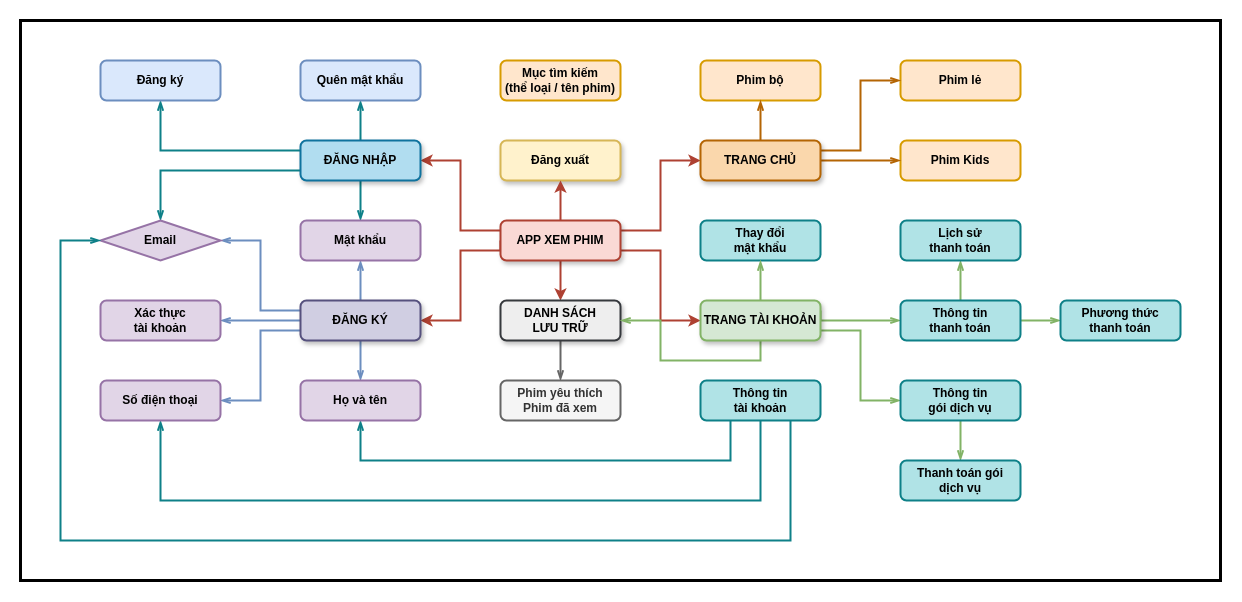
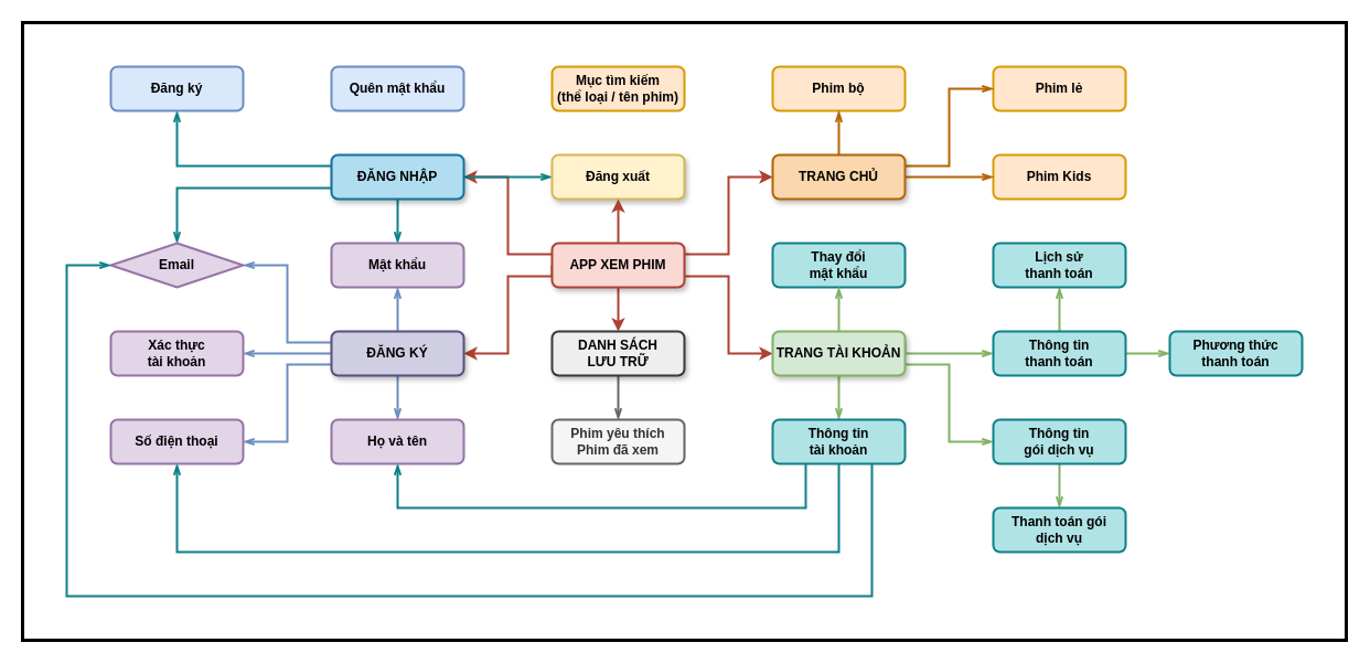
  <mxCell id="0" />
  <mxCell id="1" parent="0" />
  <mxCell id="2" value="" style="rounded=0;whiteSpace=wrap;html=1;strokeWidth=3;fontFamily=Helvetica;fontStyle=1" parent="1" vertex="1"><mxGeometry x="20" y="20" width="1200" height="560" as="geometry" /></mxCell>
  <mxCell id="3" style="edgeStyle=orthogonalEdgeStyle;rounded=0;orthogonalLoop=1;jettySize=auto;html=1;entryX=1;entryY=0.5;entryDx=0;entryDy=0;spacing=2;strokeWidth=2;fillColor=#fad9d5;strokeColor=#ae4132;fontFamily=Helvetica;fontStyle=1" parent="1" source="8" target="13" edge="1"><mxGeometry relative="1" as="geometry"><Array as="points"><mxPoint x="460" y="230" /><mxPoint x="460" y="160" /></Array></mxGeometry></mxCell>
  <mxCell id="4" style="edgeStyle=orthogonalEdgeStyle;rounded=0;orthogonalLoop=1;jettySize=auto;html=1;exitX=0;exitY=0.5;exitDx=0;exitDy=0;entryX=1;entryY=0.5;entryDx=0;entryDy=0;fillColor=#fad9d5;strokeColor=#ae4132;strokeWidth=2;fontFamily=Helvetica;fontStyle=1" parent="1" source="8" target="19" edge="1"><mxGeometry relative="1" as="geometry"><Array as="points"><mxPoint x="500" y="250" /><mxPoint x="460" y="250" /><mxPoint x="460" y="320" /></Array></mxGeometry></mxCell>
  <mxCell id="5" style="edgeStyle=orthogonalEdgeStyle;rounded=0;orthogonalLoop=1;jettySize=auto;html=1;entryX=0.5;entryY=0;entryDx=0;entryDy=0;fillColor=#fad9d5;strokeColor=#ae4132;strokeWidth=2;fontFamily=Helvetica;fontStyle=1" parent="1" source="8" target="25" edge="1"><mxGeometry relative="1" as="geometry"><Array as="points" /></mxGeometry></mxCell>
  <mxCell id="6" style="edgeStyle=orthogonalEdgeStyle;rounded=0;orthogonalLoop=1;jettySize=auto;html=1;exitX=1;exitY=0.25;exitDx=0;exitDy=0;entryX=0;entryY=0.5;entryDx=0;entryDy=0;strokeWidth=2;fillColor=#fad9d5;strokeColor=#ae4132;fontFamily=Helvetica;fontStyle=1" parent="1" source="8" target="29" edge="1"><mxGeometry relative="1" as="geometry"><Array as="points"><mxPoint x="660" y="230" /><mxPoint x="660" y="160" /></Array></mxGeometry></mxCell>
  <mxCell id="7" style="edgeStyle=orthogonalEdgeStyle;rounded=0;orthogonalLoop=1;jettySize=auto;html=1;exitX=1;exitY=0.75;exitDx=0;exitDy=0;entryX=0;entryY=0.5;entryDx=0;entryDy=0;strokeWidth=2;fillColor=#fad9d5;strokeColor=#ae4132;fontFamily=Helvetica;fontStyle=1" parent="1" source="8" target="33" edge="1"><mxGeometry relative="1" as="geometry"><Array as="points"><mxPoint x="660" y="250" /><mxPoint x="660" y="320" /></Array></mxGeometry></mxCell>
  <mxCell id="8" value="APP XEM PHIM" style="rounded=1;whiteSpace=wrap;html=1;fontStyle=1;fontFamily=Helvetica;labelBackgroundColor=none;labelBorderColor=none;strokeWidth=2;fillColor=#fad9d5;strokeColor=#ae4132;shadow=1;" parent="1" vertex="1"><mxGeometry x="500" y="220" width="120" height="40" as="geometry" /></mxCell>
- <mxCell id="9" style="edgeStyle=orthogonalEdgeStyle;rounded=0;orthogonalLoop=1;jettySize=auto;html=1;entryX=0.5;entryY=1;entryDx=0;entryDy=0;strokeWidth=2;fillColor=#b0e3e6;strokeColor=#0e8088;endArrow=openThin;endFill=0;fontFamily=Helvetica;fontStyle=1" parent="1" source="13" target="42" edge="1"><mxGeometry relative="1" as="geometry" /></mxCell>
+ <mxCell id="9" style="edgeStyle=orthogonalEdgeStyle;rounded=0;orthogonalLoop=1;jettySize=auto;html=1;strokeWidth=2;fillColor=#b0e3e6;strokeColor=#0e8088;endArrow=openThin;endFill=0;fontFamily=Helvetica;fontStyle=1;" parent="1" source="13" target="54" edge="1"><mxGeometry relative="1" as="geometry" /></mxCell>
  <mxCell id="10" style="edgeStyle=orthogonalEdgeStyle;rounded=0;orthogonalLoop=1;jettySize=auto;html=1;entryX=0.5;entryY=1;entryDx=0;entryDy=0;strokeWidth=2;fillColor=#b0e3e6;strokeColor=#0e8088;endArrow=openThin;endFill=0;fontFamily=Helvetica;fontStyle=1" parent="1" source="13" target="43" edge="1"><mxGeometry relative="1" as="geometry"><Array as="points"><mxPoint x="160" y="150" /></Array></mxGeometry></mxCell>
  <mxCell id="11" style="edgeStyle=orthogonalEdgeStyle;rounded=0;orthogonalLoop=1;jettySize=auto;html=1;exitX=0;exitY=0.75;exitDx=0;exitDy=0;entryX=0.5;entryY=0;entryDx=0;entryDy=0;strokeWidth=2;fillColor=#b0e3e6;strokeColor=#0e8088;endArrow=openThin;endFill=0;fontFamily=Helvetica;fontStyle=1" parent="1" source="13" target="44" edge="1"><mxGeometry relative="1" as="geometry"><mxPoint x="220" y="160" as="targetPoint" /><Array as="points"><mxPoint x="160" y="170" /></Array></mxGeometry></mxCell>
  <mxCell id="12" style="edgeStyle=orthogonalEdgeStyle;rounded=0;orthogonalLoop=1;jettySize=auto;html=1;exitX=0.5;exitY=1;exitDx=0;exitDy=0;strokeWidth=2;fillColor=#b0e3e6;strokeColor=#0e8088;endArrow=openThin;endFill=0;fontFamily=Helvetica;fontStyle=1" parent="1" source="13" target="45" edge="1"><mxGeometry relative="1" as="geometry"><mxPoint x="420" y="160" as="targetPoint" /><Array as="points"><mxPoint x="360" y="170" /><mxPoint x="360" y="170" /></Array></mxGeometry></mxCell>
  <mxCell id="13" value="ĐĂNG NHẬP" style="rounded=1;whiteSpace=wrap;html=1;fontStyle=1;fontFamily=Helvetica;labelBackgroundColor=none;labelBorderColor=none;strokeWidth=2;fillColor=#b1ddf0;strokeColor=#10739e;shadow=1;" parent="1" vertex="1"><mxGeometry x="300" y="140" width="120" height="40" as="geometry" /></mxCell>
  <mxCell id="14" style="edgeStyle=orthogonalEdgeStyle;rounded=0;orthogonalLoop=1;jettySize=auto;html=1;entryX=1;entryY=0.5;entryDx=0;entryDy=0;strokeWidth=2;fillColor=#dae8fc;strokeColor=#6c8ebf;endArrow=openThin;endFill=0;fontFamily=Helvetica;fontStyle=1" parent="1" source="19" target="47" edge="1"><mxGeometry relative="1" as="geometry"><Array as="points"><mxPoint x="260" y="330" /><mxPoint x="260" y="400" /></Array></mxGeometry></mxCell>
  <mxCell id="15" style="edgeStyle=orthogonalEdgeStyle;rounded=0;orthogonalLoop=1;jettySize=auto;html=1;entryX=0.5;entryY=0;entryDx=0;entryDy=0;strokeWidth=2;fillColor=#dae8fc;strokeColor=#6c8ebf;endArrow=openThin;endFill=0;fontFamily=Helvetica;fontStyle=1" parent="1" source="19" target="48" edge="1"><mxGeometry relative="1" as="geometry" /></mxCell>
  <mxCell id="16" style="edgeStyle=orthogonalEdgeStyle;rounded=0;orthogonalLoop=1;jettySize=auto;html=1;entryX=1;entryY=0.5;entryDx=0;entryDy=0;strokeWidth=2;fillColor=#dae8fc;strokeColor=#6c8ebf;endArrow=openThin;endFill=0;fontFamily=Helvetica;fontStyle=1" parent="1" source="19" target="46" edge="1"><mxGeometry relative="1" as="geometry" /></mxCell>
  <mxCell id="17" style="edgeStyle=orthogonalEdgeStyle;rounded=0;orthogonalLoop=1;jettySize=auto;html=1;exitX=0;exitY=0.25;exitDx=0;exitDy=0;entryX=1;entryY=0.5;entryDx=0;entryDy=0;strokeWidth=2;fillColor=#dae8fc;strokeColor=#6c8ebf;endArrow=openThin;endFill=0;fontFamily=Helvetica;fontStyle=1" parent="1" source="19" target="44" edge="1"><mxGeometry relative="1" as="geometry" /></mxCell>
  <mxCell id="18" style="edgeStyle=orthogonalEdgeStyle;rounded=0;orthogonalLoop=1;jettySize=auto;html=1;exitX=0.5;exitY=0;exitDx=0;exitDy=0;entryX=0.5;entryY=1;entryDx=0;entryDy=0;strokeWidth=2;fillColor=#dae8fc;strokeColor=#6c8ebf;endArrow=openThin;endFill=0;fontFamily=Helvetica;fontStyle=1" parent="1" source="19" target="45" edge="1"><mxGeometry relative="1" as="geometry" /></mxCell>
  <mxCell id="19" value="ĐĂNG KÝ" style="rounded=1;whiteSpace=wrap;html=1;fontStyle=1;fontFamily=Helvetica;labelBackgroundColor=none;labelBorderColor=none;strokeWidth=2;fillColor=#d0cee2;strokeColor=#56517e;perimeterSpacing=0;shadow=1;" parent="1" vertex="1"><mxGeometry x="300" y="300" width="120" height="40" as="geometry" /></mxCell>
  <mxCell id="20" value="Mục tìm kiếm&lt;br&gt;(thể loại / tên phim)" style="rounded=1;whiteSpace=wrap;html=1;fontStyle=1;fontFamily=Helvetica;labelBackgroundColor=none;labelBorderColor=none;strokeWidth=2;fillColor=#ffe6cc;strokeColor=#d79b00;" parent="1" vertex="1"><mxGeometry x="500" y="60" width="120" height="40" as="geometry" /></mxCell>
  <mxCell id="21" value="Phim bộ" style="rounded=1;whiteSpace=wrap;html=1;fontStyle=1;fontFamily=Helvetica;labelBackgroundColor=none;labelBorderColor=none;strokeWidth=2;fillColor=#ffe6cc;strokeColor=#d79b00;" parent="1" vertex="1"><mxGeometry x="700" y="60" width="120" height="40" as="geometry" /></mxCell>
  <mxCell id="22" value="Phim Kids" style="rounded=1;whiteSpace=wrap;html=1;fontStyle=1;fontFamily=Helvetica;labelBackgroundColor=none;labelBorderColor=none;strokeWidth=2;fillColor=#ffe6cc;strokeColor=#d79b00;" parent="1" vertex="1"><mxGeometry x="900" y="140" width="120" height="40" as="geometry" /></mxCell>
  <mxCell id="23" value="Phim lẻ" style="rounded=1;whiteSpace=wrap;html=1;fontStyle=1;fontFamily=Helvetica;labelBackgroundColor=none;labelBorderColor=none;strokeWidth=2;fillColor=#ffe6cc;strokeColor=#d79b00;" parent="1" vertex="1"><mxGeometry x="900" y="60" width="120" height="40" as="geometry" /></mxCell>
  <mxCell id="24" style="edgeStyle=orthogonalEdgeStyle;rounded=0;orthogonalLoop=1;jettySize=auto;html=1;entryX=0.5;entryY=0;entryDx=0;entryDy=0;strokeWidth=2;endArrow=openThin;endFill=0;fillColor=#f5f5f5;strokeColor=#666666;fontFamily=Helvetica;fontStyle=1" parent="1" source="25" target="49" edge="1"><mxGeometry relative="1" as="geometry" /></mxCell>
  <mxCell id="25" value="DANH SÁCH&lt;br&gt;LƯU TRỮ" style="rounded=1;whiteSpace=wrap;html=1;fontStyle=1;fontFamily=Helvetica;labelBackgroundColor=none;labelBorderColor=none;strokeWidth=2;fillColor=#eeeeee;strokeColor=#36393d;shadow=1;" parent="1" vertex="1"><mxGeometry x="500" y="300" width="120" height="40" as="geometry" /></mxCell>
  <mxCell id="26" style="edgeStyle=orthogonalEdgeStyle;rounded=0;orthogonalLoop=1;jettySize=auto;html=1;endArrow=openThin;endFill=0;fillColor=#fad7ac;strokeColor=#b46504;strokeWidth=2;fontFamily=Helvetica;fontStyle=1" parent="1" source="29" target="23" edge="1"><mxGeometry relative="1" as="geometry"><Array as="points"><mxPoint x="860" y="150" /><mxPoint x="860" y="80" /></Array></mxGeometry></mxCell>
  <mxCell id="27" style="edgeStyle=orthogonalEdgeStyle;rounded=0;orthogonalLoop=1;jettySize=auto;html=1;exitX=0.5;exitY=0;exitDx=0;exitDy=0;endArrow=openThin;endFill=0;fillColor=#fad7ac;strokeColor=#b46504;strokeWidth=2;fontFamily=Helvetica;fontStyle=1;" parent="1" source="29" edge="1"><mxGeometry relative="1" as="geometry"><Array as="points"><mxPoint x="760" y="150" /><mxPoint x="760" y="150" /></Array><mxPoint x="760" y="100" as="targetPoint" /></mxGeometry></mxCell>
  <mxCell id="28" style="edgeStyle=orthogonalEdgeStyle;rounded=0;orthogonalLoop=1;jettySize=auto;html=1;exitX=1;exitY=0.5;exitDx=0;exitDy=0;endArrow=openThin;endFill=0;fillColor=#fad7ac;strokeColor=#b46504;strokeWidth=2;fontFamily=Helvetica;fontStyle=1" parent="1" source="29" target="22" edge="1"><mxGeometry relative="1" as="geometry"><mxPoint x="760" y="140" as="targetPoint" /><Array as="points" /></mxGeometry></mxCell>
  <mxCell id="29" value="TRANG CHỦ" style="rounded=1;whiteSpace=wrap;html=1;fontStyle=1;fontFamily=Helvetica;labelBackgroundColor=none;labelBorderColor=none;strokeWidth=2;fillColor=#fad7ac;strokeColor=#b46504;shadow=1;" parent="1" vertex="1"><mxGeometry x="700" y="140" width="120" height="40" as="geometry" /></mxCell>
  <mxCell id="30" style="edgeStyle=orthogonalEdgeStyle;rounded=0;orthogonalLoop=1;jettySize=auto;html=1;entryX=0;entryY=0.5;entryDx=0;entryDy=0;endArrow=openThin;endFill=0;strokeWidth=2;fillColor=#d5e8d4;strokeColor=#82b366;fontFamily=Helvetica;fontStyle=1" parent="1" source="33" target="41" edge="1"><mxGeometry relative="1" as="geometry"><Array as="points"><mxPoint x="860" y="330" /><mxPoint x="860" y="400" /></Array></mxGeometry></mxCell>
  <mxCell id="31" style="edgeStyle=orthogonalEdgeStyle;rounded=0;orthogonalLoop=1;jettySize=auto;html=1;exitX=1;exitY=0.25;exitDx=0;exitDy=0;entryX=0;entryY=0.5;entryDx=0;entryDy=0;endArrow=openThin;endFill=0;strokeWidth=2;fillColor=#d5e8d4;strokeColor=#82b366;fontFamily=Helvetica;fontStyle=1" parent="1" source="33" target="39" edge="1"><mxGeometry relative="1" as="geometry"><Array as="points"><mxPoint x="820" y="320" /></Array></mxGeometry></mxCell>
- <mxCell id="32" style="edgeStyle=orthogonalEdgeStyle;rounded=0;orthogonalLoop=1;jettySize=auto;html=1;exitX=0.5;exitY=1;exitDx=0;exitDy=0;endArrow=openThin;endFill=0;strokeWidth=2;fillColor=#d5e8d4;strokeColor=#82b366;fontFamily=Helvetica;fontStyle=1;" parent="1" source="33" target="25" edge="1"><mxGeometry relative="1" as="geometry" /></mxCell>
+ <mxCell id="32" style="edgeStyle=orthogonalEdgeStyle;rounded=0;orthogonalLoop=1;jettySize=auto;html=1;exitX=0.5;exitY=1;exitDx=0;exitDy=0;entryX=0.5;entryY=0;entryDx=0;entryDy=0;endArrow=openThin;endFill=0;strokeWidth=2;fillColor=#d5e8d4;strokeColor=#82b366;fontFamily=Helvetica;fontStyle=1" parent="1" source="33" target="36" edge="1"><mxGeometry relative="1" as="geometry" /></mxCell>
  <mxCell id="33" value="TRANG TÀI KHOẢN" style="rounded=1;whiteSpace=wrap;html=1;fontStyle=1;fontFamily=Helvetica;labelBackgroundColor=none;labelBorderColor=none;strokeWidth=2;fillColor=#d5e8d4;strokeColor=#82b366;shadow=1;" parent="1" vertex="1"><mxGeometry x="700" y="300" width="120" height="40" as="geometry" /></mxCell>
  <mxCell id="34" style="edgeStyle=orthogonalEdgeStyle;rounded=0;orthogonalLoop=1;jettySize=auto;html=1;exitX=0.25;exitY=1;exitDx=0;exitDy=0;entryX=0.5;entryY=1;entryDx=0;entryDy=0;strokeWidth=2;endArrow=openThin;endFill=0;fillColor=#b0e3e6;strokeColor=#0e8088;fontFamily=Helvetica;fontStyle=1" parent="1" source="36" target="48" edge="1"><mxGeometry relative="1" as="geometry"><Array as="points"><mxPoint x="730" y="460" /><mxPoint x="360" y="460" /></Array></mxGeometry></mxCell>
  <mxCell id="35" style="edgeStyle=orthogonalEdgeStyle;rounded=0;orthogonalLoop=1;jettySize=auto;html=1;exitX=0.5;exitY=1;exitDx=0;exitDy=0;entryX=0.5;entryY=1;entryDx=0;entryDy=0;strokeWidth=2;endArrow=openThin;endFill=0;fillColor=#b0e3e6;strokeColor=#0e8088;fontFamily=Helvetica;fontStyle=1" parent="1" source="36" target="47" edge="1"><mxGeometry relative="1" as="geometry"><Array as="points"><mxPoint x="760" y="500" /><mxPoint x="160" y="500" /></Array></mxGeometry></mxCell>
  <mxCell id="36" value="Thông tin&lt;br&gt;tài khoản" style="rounded=1;whiteSpace=wrap;html=1;fontStyle=1;fontFamily=Helvetica;labelBackgroundColor=none;labelBorderColor=none;strokeWidth=2;fillColor=#b0e3e6;strokeColor=#0e8088;" parent="1" vertex="1"><mxGeometry x="700" y="380" width="120" height="40" as="geometry" /></mxCell>
  <mxCell id="37" style="edgeStyle=orthogonalEdgeStyle;rounded=0;orthogonalLoop=1;jettySize=auto;html=1;entryX=0.5;entryY=1;entryDx=0;entryDy=0;strokeWidth=2;endArrow=openThin;endFill=0;fillColor=#d5e8d4;strokeColor=#82b366;fontFamily=Helvetica;fontStyle=1" parent="1" source="39" target="50" edge="1"><mxGeometry relative="1" as="geometry" /></mxCell>
  <mxCell id="38" style="edgeStyle=orthogonalEdgeStyle;rounded=0;orthogonalLoop=1;jettySize=auto;html=1;entryX=0;entryY=0.5;entryDx=0;entryDy=0;strokeWidth=2;endArrow=openThin;endFill=0;fillColor=#d5e8d4;strokeColor=#82b366;fontFamily=Helvetica;fontStyle=1" parent="1" source="39" target="51" edge="1"><mxGeometry relative="1" as="geometry" /></mxCell>
  <mxCell id="39" value="Thông tin&lt;br&gt;thanh toán" style="rounded=1;whiteSpace=wrap;html=1;fontStyle=1;fontFamily=Helvetica;labelBackgroundColor=none;labelBorderColor=none;strokeWidth=2;fillColor=#b0e3e6;strokeColor=#0e8088;" parent="1" vertex="1"><mxGeometry x="900" y="300" width="120" height="40" as="geometry" /></mxCell>
  <mxCell id="40" style="edgeStyle=orthogonalEdgeStyle;rounded=0;orthogonalLoop=1;jettySize=auto;html=1;entryX=0.5;entryY=0;entryDx=0;entryDy=0;strokeWidth=2;fillColor=#d5e8d4;strokeColor=#82b366;endArrow=openThin;endFill=0;fontFamily=Helvetica;fontStyle=1;exitX=0.5;exitY=1;exitDx=0;exitDy=0;" parent="1" target="52" edge="1" source="41"><mxGeometry relative="1" as="geometry"><mxPoint x="980" y="420" as="sourcePoint" /><Array as="points"><mxPoint x="960" y="410" /><mxPoint x="960" y="410" /></Array></mxGeometry></mxCell>
  <mxCell id="41" value="Thông tin&lt;br&gt;gói dịch vụ" style="rounded=1;whiteSpace=wrap;html=1;fontStyle=1;fontFamily=Helvetica;labelBackgroundColor=none;labelBorderColor=none;strokeWidth=2;fillColor=#b0e3e6;strokeColor=#0e8088;" parent="1" vertex="1"><mxGeometry x="900" y="380" width="120" height="40" as="geometry" /></mxCell>
  <mxCell id="42" value="Quên mật khẩu" style="rounded=1;whiteSpace=wrap;html=1;fontStyle=1;fontFamily=Helvetica;labelBackgroundColor=none;labelBorderColor=none;strokeWidth=2;fillColor=#dae8fc;strokeColor=#6c8ebf;" parent="1" vertex="1"><mxGeometry x="300" y="60" width="120" height="40" as="geometry" /></mxCell>
  <mxCell id="43" value="Đăng ký" style="rounded=1;whiteSpace=wrap;html=1;fontStyle=1;fontFamily=Helvetica;labelBackgroundColor=none;labelBorderColor=none;strokeWidth=2;fillColor=#dae8fc;strokeColor=#6c8ebf;" parent="1" vertex="1"><mxGeometry x="100" y="60" width="120" height="40" as="geometry" /></mxCell>
  <mxCell id="44" value="Email" style="rhombus;whiteSpace=wrap;html=1;fontStyle=1;fontFamily=Helvetica;labelBackgroundColor=none;labelBorderColor=none;strokeWidth=2;fillColor=#e1d5e7;strokeColor=#9673a6;" parent="1" vertex="1"><mxGeometry x="100" y="220" width="120" height="40" as="geometry" /></mxCell>
  <mxCell id="45" value="Mật khẩu" style="rounded=1;whiteSpace=wrap;html=1;fontStyle=1;fontFamily=Helvetica;labelBackgroundColor=none;labelBorderColor=none;strokeWidth=2;fillColor=#e1d5e7;strokeColor=#9673a6;" parent="1" vertex="1"><mxGeometry x="300" y="220" width="120" height="40" as="geometry" /></mxCell>
  <mxCell id="46" value="Xác thực&lt;br&gt;tài khoản" style="rounded=1;whiteSpace=wrap;html=1;fontStyle=1;fontFamily=Helvetica;labelBackgroundColor=none;labelBorderColor=none;strokeWidth=2;fillColor=#e1d5e7;strokeColor=#9673a6;" parent="1" vertex="1"><mxGeometry x="100" y="300" width="120" height="40" as="geometry" /></mxCell>
  <mxCell id="47" value="Số điện thoại" style="rounded=1;whiteSpace=wrap;html=1;fontStyle=1;fontFamily=Helvetica;labelBackgroundColor=none;labelBorderColor=none;strokeWidth=2;fillColor=#e1d5e7;strokeColor=#9673a6;" parent="1" vertex="1"><mxGeometry x="100" y="380" width="120" height="40" as="geometry" /></mxCell>
  <mxCell id="48" value="Họ và tên" style="rounded=1;whiteSpace=wrap;html=1;fontStyle=1;fontFamily=Helvetica;labelBackgroundColor=none;labelBorderColor=none;strokeWidth=2;fillColor=#e1d5e7;strokeColor=#9673a6;" parent="1" vertex="1"><mxGeometry x="300" y="380" width="120" height="40" as="geometry" /></mxCell>
  <mxCell id="49" value="Phim yêu thích&lt;br&gt;Phim đã xem" style="rounded=1;whiteSpace=wrap;html=1;fontStyle=1;fontFamily=Helvetica;labelBackgroundColor=none;labelBorderColor=none;strokeWidth=2;fillColor=#f5f5f5;strokeColor=#666666;fontColor=#333333;" parent="1" vertex="1"><mxGeometry x="500" y="380" width="120" height="40" as="geometry" /></mxCell>
  <mxCell id="50" value="Lịch sử&lt;br&gt;thanh toán" style="rounded=1;whiteSpace=wrap;html=1;fontStyle=1;fontFamily=Helvetica;labelBackgroundColor=none;labelBorderColor=none;strokeWidth=2;fillColor=#b0e3e6;strokeColor=#0e8088;" parent="1" vertex="1"><mxGeometry x="900" y="220" width="120" height="40" as="geometry" /></mxCell>
  <mxCell id="51" value="Phương thức&lt;br&gt;thanh toán" style="rounded=1;whiteSpace=wrap;html=1;fontStyle=1;fontFamily=Helvetica;labelBackgroundColor=none;labelBorderColor=none;strokeWidth=2;fillColor=#b0e3e6;strokeColor=#0e8088;" parent="1" vertex="1"><mxGeometry x="1060" y="300" width="120" height="40" as="geometry" /></mxCell>
  <mxCell id="52" value="Thanh toán gói&lt;br&gt;dịch vụ" style="rounded=1;whiteSpace=wrap;html=1;fontStyle=1;fontFamily=Helvetica;labelBackgroundColor=none;labelBorderColor=none;strokeWidth=2;fillColor=#b0e3e6;strokeColor=#0e8088;" parent="1" vertex="1"><mxGeometry x="900" y="460" width="120" height="40" as="geometry" /></mxCell>
  <mxCell id="53" value="Thay đổi&lt;br&gt;mật khẩu" style="rounded=1;whiteSpace=wrap;html=1;fontStyle=1;fontFamily=Helvetica;labelBackgroundColor=none;labelBorderColor=none;strokeWidth=2;fillColor=#b0e3e6;strokeColor=#0e8088;" vertex="1" parent="1"><mxGeometry x="700" y="220" width="120" height="40" as="geometry" /></mxCell>
  <mxCell id="54" value="Đăng xuất" style="rounded=1;whiteSpace=wrap;html=1;fontStyle=1;fontFamily=Helvetica;labelBackgroundColor=none;labelBorderColor=none;strokeWidth=2;shadow=1;fillColor=#fff2cc;strokeColor=#d6b656;" vertex="1" parent="1"><mxGeometry x="500" y="140" width="120" height="40" as="geometry" /></mxCell>
  <mxCell id="55" style="edgeStyle=orthogonalEdgeStyle;rounded=0;orthogonalLoop=1;jettySize=auto;html=1;entryX=0.5;entryY=1;entryDx=0;entryDy=0;fillColor=#fad9d5;strokeColor=#ae4132;strokeWidth=2;exitX=0.5;exitY=0;exitDx=0;exitDy=0;fontFamily=Helvetica;fontStyle=1" edge="1" parent="1" source="8" target="54"><mxGeometry relative="1" as="geometry"><Array as="points" /><mxPoint x="590" y="150" as="sourcePoint" /><mxPoint x="590" y="230" as="targetPoint" /></mxGeometry></mxCell>
  <mxCell id="56" style="edgeStyle=orthogonalEdgeStyle;rounded=0;orthogonalLoop=1;jettySize=auto;html=1;exitX=0.75;exitY=1;exitDx=0;exitDy=0;entryX=0;entryY=0.5;entryDx=0;entryDy=0;strokeWidth=2;endArrow=openThin;endFill=0;fillColor=#b0e3e6;strokeColor=#0e8088;fontFamily=Helvetica;fontStyle=1" edge="1" parent="1" source="36" target="44"><mxGeometry relative="1" as="geometry"><Array as="points"><mxPoint x="790" y="540" /><mxPoint x="60" y="540" /><mxPoint x="60" y="240" /></Array><mxPoint x="780" y="460" as="sourcePoint" /><mxPoint y="460" as="targetPoint" x="180" /></mxGeometry></mxCell>
  <mxCell id="57" style="edgeStyle=orthogonalEdgeStyle;rounded=0;orthogonalLoop=1;jettySize=auto;html=1;exitX=0.5;exitY=0;exitDx=0;exitDy=0;entryX=0.5;entryY=1;entryDx=0;entryDy=0;endArrow=openThin;endFill=0;strokeWidth=2;fillColor=#d5e8d4;strokeColor=#82b366;fontFamily=Helvetica;fontStyle=1" edge="1" parent="1" source="33" target="53"><mxGeometry relative="1" as="geometry"><mxPoint x="770" y="350" as="sourcePoint" /><mxPoint x="770" y="390" as="targetPoint" /></mxGeometry></mxCell>
